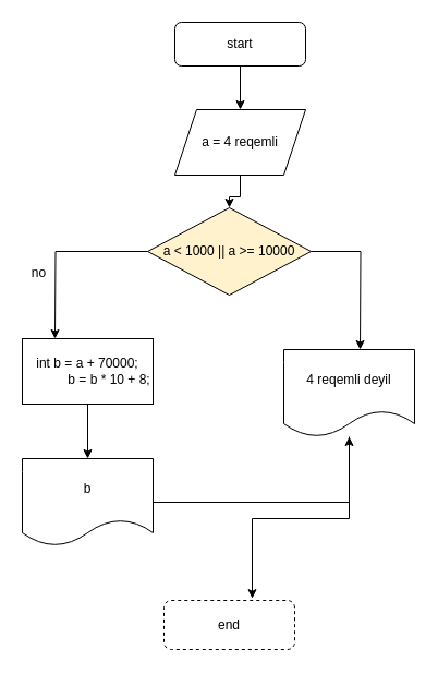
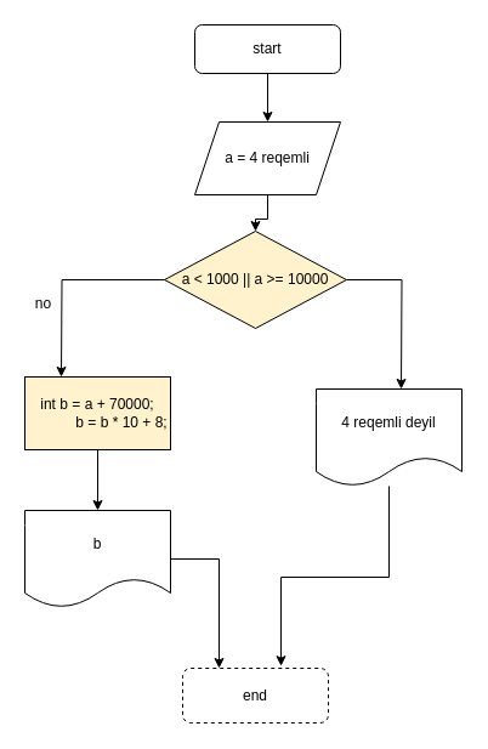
  <mxCell id="0" />
  <mxCell id="1" parent="0" />
  <mxCell id="2" style="edgeStyle=orthogonalEdgeStyle;rounded=0;orthogonalLoop=1;jettySize=auto;html=1;entryX=0.5;entryY=0;entryDx=0;entryDy=0;" edge="1" parent="1" source="3" target="6"><mxGeometry relative="1" as="geometry" /></mxCell>
  <mxCell id="3" value="start" style="rounded=1;whiteSpace=wrap;html=1;" vertex="1" parent="1"><mxGeometry x="160" y="20" width="120" height="40" as="geometry" /></mxCell>
  <mxCell id="4" value="end" style="rounded=1;whiteSpace=wrap;html=1;dashed=1;" vertex="1" parent="1"><mxGeometry x="150" y="550" width="120" height="45" as="geometry" /></mxCell>
  <mxCell id="5" value="" style="edgeStyle=orthogonalEdgeStyle;rounded=0;orthogonalLoop=1;jettySize=auto;html=1;" edge="1" parent="1" source="6" target="9"><mxGeometry relative="1" as="geometry" /></mxCell>
  <mxCell id="6" value="a = 4 reqemli" style="shape=parallelogram;perimeter=parallelogramPerimeter;whiteSpace=wrap;html=1;fixedSize=1;" vertex="1" parent="1"><mxGeometry x="160" y="100" width="120" height="60" as="geometry" /></mxCell>
  <mxCell id="7" style="edgeStyle=orthogonalEdgeStyle;rounded=0;orthogonalLoop=1;jettySize=auto;html=1;" edge="1" parent="1" source="9"><mxGeometry relative="1" as="geometry"><mxPoint x="330" y="320" as="targetPoint" /></mxGeometry></mxCell>
  <mxCell id="8" style="edgeStyle=orthogonalEdgeStyle;rounded=0;orthogonalLoop=1;jettySize=auto;html=1;" edge="1" parent="1" source="9"><mxGeometry relative="1" as="geometry"><mxPoint x="50" y="310" as="targetPoint" /></mxGeometry></mxCell>
  <mxCell id="9" value="a &amp;lt; 1000 || a &amp;gt;= 10000" style="rhombus;whiteSpace=wrap;html=1;fillColor=#fff2cc;" vertex="1" parent="1"><mxGeometry x="135" y="190" width="150" height="80" as="geometry" /></mxCell>
  <mxCell id="10" style="edgeStyle=orthogonalEdgeStyle;rounded=0;orthogonalLoop=1;jettySize=auto;html=1;entryX=0.675;entryY=-0.04;entryDx=0;entryDy=0;entryPerimeter=0;" edge="1" parent="1" source="11" target="4"><mxGeometry relative="1" as="geometry" /></mxCell>
  <mxCell id="11" value="4 reqemli deyil" style="shape=document;whiteSpace=wrap;html=1;boundedLbl=1;" vertex="1" parent="1"><mxGeometry x="260" y="320" width="120" height="80" as="geometry" /></mxCell>
- <mxCell id="12" style="edgeStyle=orthogonalEdgeStyle;rounded=0;orthogonalLoop=1;jettySize=auto;html=1;" edge="1" parent="1" source="13" target="11"><mxGeometry relative="1" as="geometry" /></mxCell>
+ <mxCell id="12" style="edgeStyle=orthogonalEdgeStyle;rounded=0;orthogonalLoop=1;jettySize=auto;html=1;entryX=0.25;entryY=0;entryDx=0;entryDy=0;" edge="1" parent="1" source="13" target="4"><mxGeometry relative="1" as="geometry" /></mxCell>
  <mxCell id="13" value="b" style="shape=document;whiteSpace=wrap;html=1;boundedLbl=1;" vertex="1" parent="1"><mxGeometry x="20" y="420" width="120" height="80" as="geometry" /></mxCell>
  <mxCell id="14" style="edgeStyle=orthogonalEdgeStyle;rounded=0;orthogonalLoop=1;jettySize=auto;html=1;entryX=0.5;entryY=0;entryDx=0;entryDy=0;" edge="1" parent="1" source="15" target="13"><mxGeometry relative="1" as="geometry" /></mxCell>
- <mxCell id="15" value="&lt;div&gt;int b = a + 70000;&lt;/div&gt;&lt;div&gt;&amp;nbsp; &amp;nbsp; &amp;nbsp; &amp;nbsp; &amp;nbsp; &amp;nbsp; b = b * 10 + 8;&lt;/div&gt;" style="rounded=0;whiteSpace=wrap;html=1;" vertex="1" parent="1"><mxGeometry x="20" y="310" width="120" height="60" as="geometry" /></mxCell>
+ <mxCell id="15" value="&lt;div&gt;int b = a + 70000;&lt;/div&gt;&lt;div&gt;&amp;nbsp; &amp;nbsp; &amp;nbsp; &amp;nbsp; &amp;nbsp; &amp;nbsp; b = b * 10 + 8;&lt;/div&gt;" style="rounded=0;whiteSpace=wrap;html=1;fillColor=#fff2cc;" vertex="1" parent="1"><mxGeometry x="20" y="310" width="120" height="60" as="geometry" /></mxCell>
  <mxCell id="16" value="no" style="text;html=1;align=center;verticalAlign=middle;resizable=0;points=[];autosize=1;strokeColor=none;fillColor=none;" vertex="1" parent="1"><mxGeometry x="20" y="240" width="30" height="20" as="geometry" /></mxCell>
